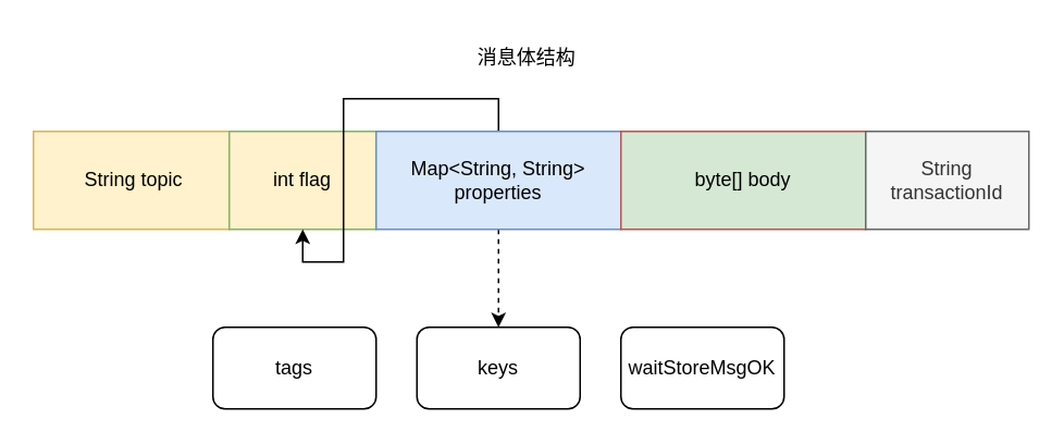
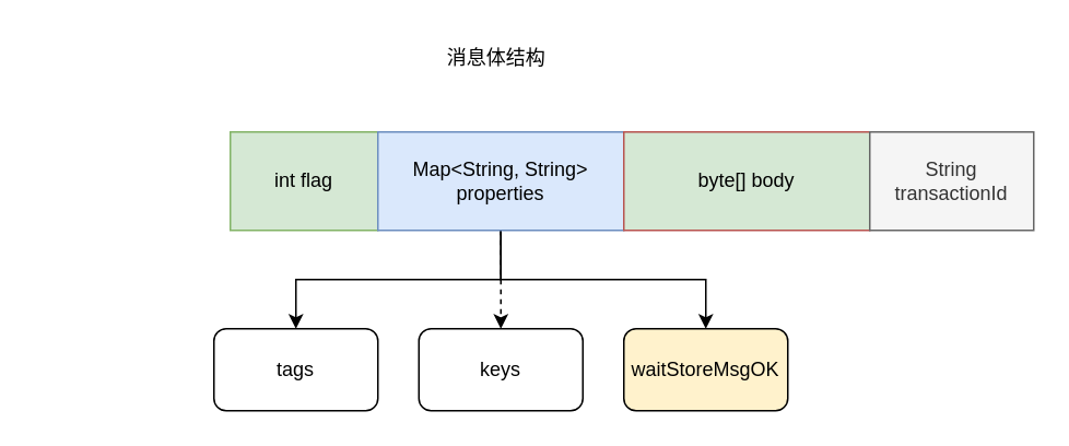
  <mxCell id="0" />
  <mxCell id="1" parent="0" />
- <mxCell id="2" value="&amp;nbsp;String topic" style="rounded=0;whiteSpace=wrap;html=1;fillColor=#fff2cc;strokeColor=#d6b656;" vertex="1" parent="1"><mxGeometry x="20" y="80" width="120" height="60" as="geometry" /></mxCell>
- <mxCell id="3" value="int flag" style="rounded=0;whiteSpace=wrap;html=1;fillColor=#fff2cc;strokeColor=#82b366;" vertex="1" parent="1"><mxGeometry x="140" y="80" width="90" height="60" as="geometry" /></mxCell>
- <mxCell id="4" style="edgeStyle=orthogonalEdgeStyle;rounded=0;orthogonalLoop=1;jettySize=auto;html=1;" edge="1" parent="1" source="7" target="3"><mxGeometry relative="1" as="geometry" /></mxCell>
+ <mxCell id="3" value="int flag" style="rounded=0;whiteSpace=wrap;html=1;fillColor=#d5e8d4;strokeColor=#82b366;" vertex="1" parent="1"><mxGeometry x="140" y="80" width="90" height="60" as="geometry" /></mxCell>
+ <mxCell id="4" style="edgeStyle=orthogonalEdgeStyle;rounded=0;orthogonalLoop=1;jettySize=auto;html=1;" edge="1" parent="1" source="7" target="11"><mxGeometry relative="1" as="geometry" /></mxCell>
  <mxCell id="5" style="edgeStyle=orthogonalEdgeStyle;rounded=0;orthogonalLoop=1;jettySize=auto;html=1;dashed=1;" edge="1" parent="1" source="7" target="10"><mxGeometry relative="1" as="geometry" /></mxCell>
+ <mxCell id="6" style="edgeStyle=orthogonalEdgeStyle;rounded=0;orthogonalLoop=1;jettySize=auto;html=1;exitX=0.5;exitY=1;exitDx=0;exitDy=0;" edge="1" parent="1" source="7" target="12"><mxGeometry relative="1" as="geometry" /></mxCell>
  <mxCell id="7" value="Map&amp;lt;String, String&amp;gt; properties" style="rounded=0;whiteSpace=wrap;html=1;fillColor=#dae8fc;strokeColor=#6c8ebf;" vertex="1" parent="1"><mxGeometry x="230" y="80" width="150" height="60" as="geometry" /></mxCell>
  <mxCell id="8" value="byte[] body" style="rounded=0;whiteSpace=wrap;html=1;fillColor=#d5e8d4;strokeColor=#b85450;" vertex="1" parent="1"><mxGeometry x="380" y="80" width="150" height="60" as="geometry" /></mxCell>
  <mxCell id="9" value="String transactionId" style="rounded=0;whiteSpace=wrap;html=1;fillColor=#f5f5f5;fontColor=#333333;strokeColor=#666666;" vertex="1" parent="1"><mxGeometry x="530" y="80" width="100" height="60" as="geometry" /></mxCell>
  <mxCell id="10" value="keys" style="rounded=1;whiteSpace=wrap;html=1;" vertex="1" parent="1"><mxGeometry x="255" y="200" width="100" height="50" as="geometry" /></mxCell>
  <mxCell id="11" value="tags" style="rounded=1;whiteSpace=wrap;html=1;" vertex="1" parent="1"><mxGeometry x="130" y="200" width="100" height="50" as="geometry" /></mxCell>
- <mxCell id="12" value="waitStoreMsgOK" style="rounded=1;whiteSpace=wrap;html=1;" vertex="1" parent="1"><mxGeometry x="380" y="200" width="100" height="50" as="geometry" /></mxCell>
- <mxCell id="13" value="消息体结构" style="text;html=1;strokeColor=none;fillColor=none;align=center;verticalAlign=middle;whiteSpace=wrap;rounded=0;" vertex="1" parent="1"><mxGeometry x="270" y="20" width="105" height="30" as="geometry" /></mxCell>
+ <mxCell id="12" value="waitStoreMsgOK" style="rounded=1;whiteSpace=wrap;html=1;fillColor=#fff2cc;" vertex="1" parent="1"><mxGeometry x="380" y="200" width="100" height="50" as="geometry" /></mxCell>
+ <mxCell id="13" value="消息体结构" style="text;html=1;strokeColor=none;fillColor=none;align=center;verticalAlign=middle;whiteSpace=wrap;rounded=0;" vertex="1" parent="1"><mxGeometry x="250" y="20" width="105" height="30" as="geometry" /></mxCell>
